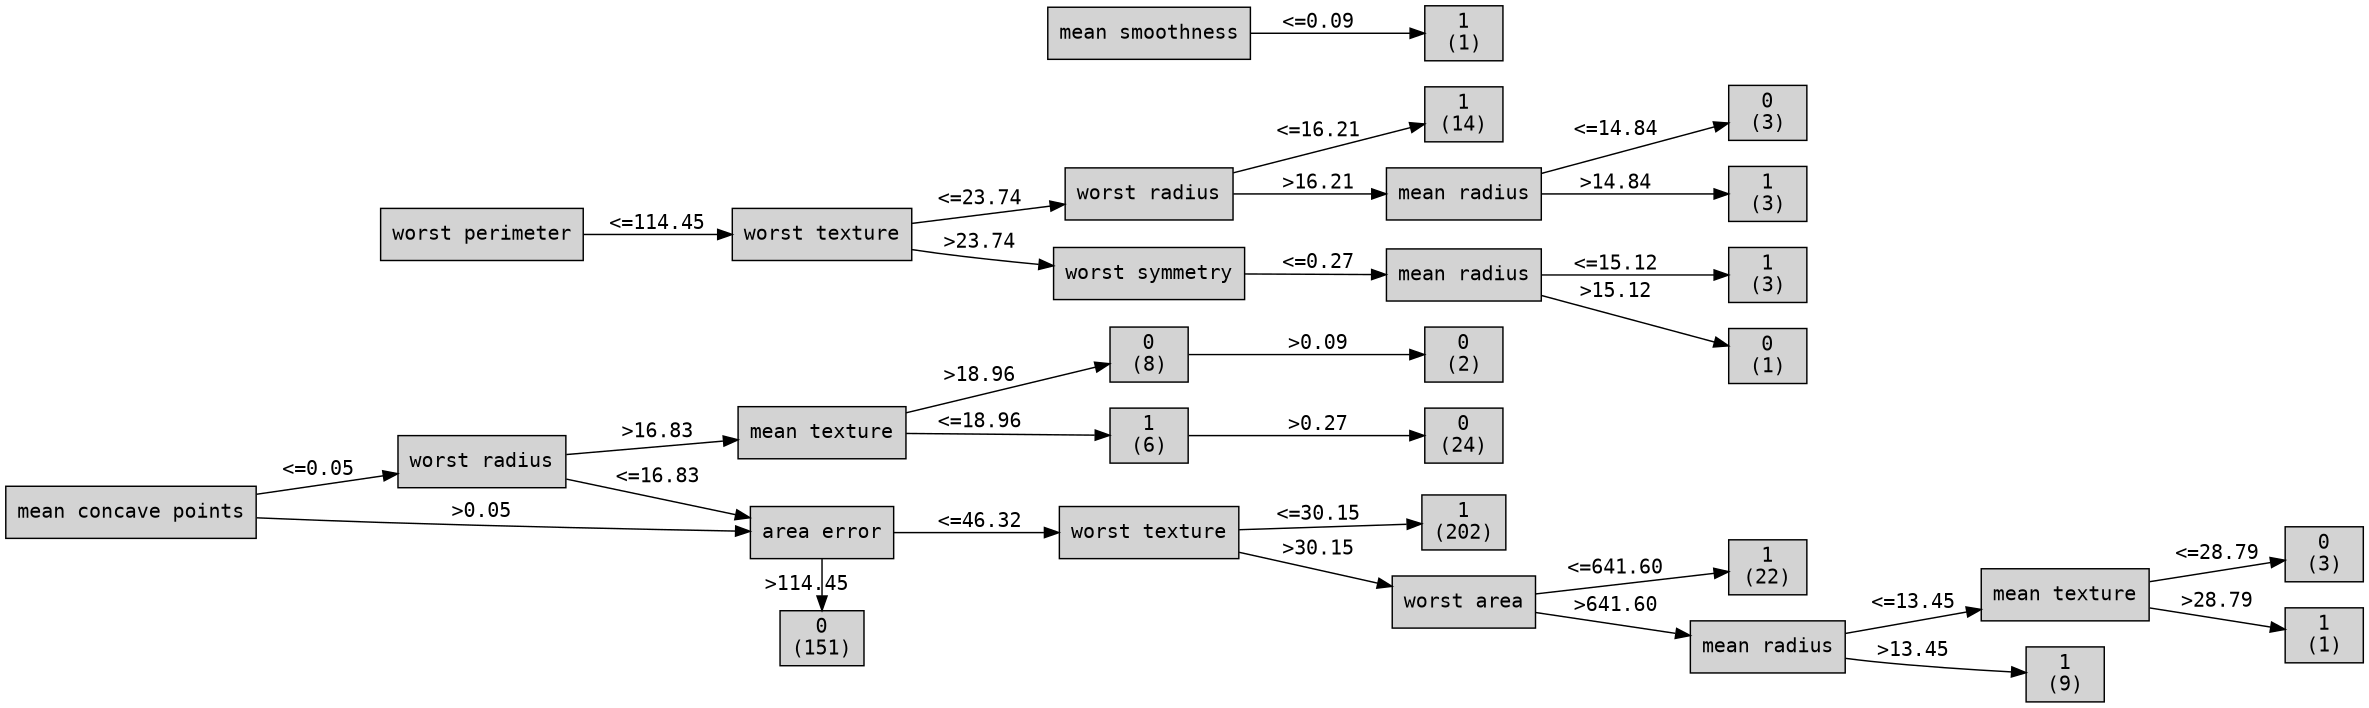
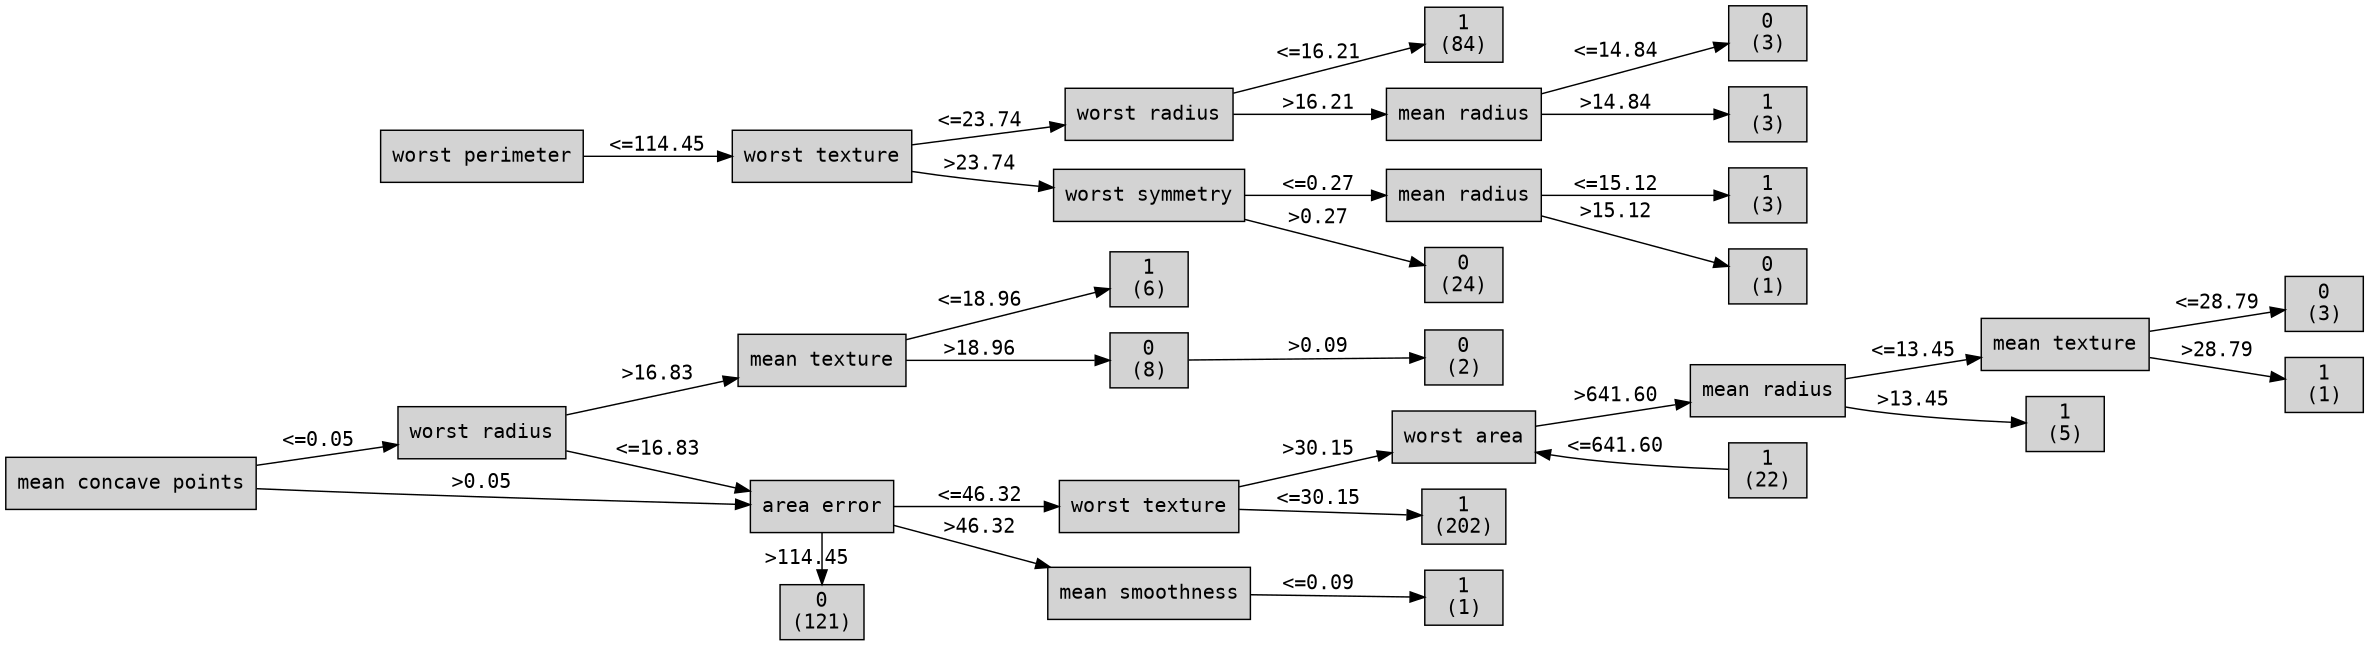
  digraph {
    fontname="DejaVu Sans Mono"
    rankdir=LR
    node [fontname="DejaVu Sans Mono" shape=box style=filled weight=5]
    edge [fontname="DejaVu Sans Mono"]
    n1 [label="mean concave points\n" weight=1]
    n2 [label="worst radius\n" weight=2]
    n3 [label="worst perimeter\n" weight=2]
    n4 [label="area error\n" weight=3]
    n5 [label="mean texture\n" weight=3]
    n6 [label="worst texture\n" weight=3]
-   n7 [label="0\n(151)\n" weight=3]
+   n7 [label="0\n(121)\n" weight=3]
    n8 [label="worst texture\n" weight=4]
    n9 [label="mean smoothness\n" weight=4]
    n10 [label="1\n(6)\n" weight=4]
    n11 [label="0\n(8)\n" weight=4]
    n12 [label="worst radius\n" weight=4]
    n13 [label="worst symmetry\n" weight=4]
    n14 [label="1\n(202)\n"]
    n15 [label="worst area\n"]
    n16 [label="1\n(1)\n"]
    n17 [label="0\n(2)\n"]
-   n18 [label="1\n(14)\n"]
+   n18 [label="1\n(84)\n"]
    n19 [label="mean radius\n"]
    n20 [label="mean radius\n"]
    n21 [label="0\n(24)\n"]
    n22 [label="1\n(22)\n" weight=6]
    n23 [label="mean radius\n" weight=6]
    n24 [label="0\n(3)\n" weight=6]
    n25 [label="1\n(3)\n" weight=6]
    n26 [label="1\n(3)\n" weight=6]
    n27 [label="0\n(1)\n" weight=6]
    n28 [label="mean texture\n" weight=7]
-   n29 [label="1\n(9)\n" weight=7]
+   n29 [label="1\n(5)\n" weight=7]
    n30 [label="0\n(3)\n" weight=8]
    n31 [label="1\n(1)\n" weight=8]
    subgraph sub_1 {
      rank=same
      n1
    }
    subgraph sub_2 {
      rank=same
      n2
      n3
    }
    subgraph sub_3 {
      rank=same
      n4
      n5
      n6
      n7
    }
    subgraph sub_4 {
      rank=same
      n8
      n9
      n10
      n11
      n12
      n13
    }
    subgraph sub_5 {
      rank=same
      n14
      n15
      n16
      n17
      n18
      n19
      n20
      n21
    }
    subgraph sub_6 {
      rank=same
      n22
      n23
      n24
      n25
      n26
      n27
    }
    subgraph sub_7 {
      rank=same
      n28
      n29
    }
    subgraph sub_8 {
      rank=same
      n30
      n31
    }
    n1 -> n2 [label="<=0.05"]
    n1 -> n4 [label=">0.05"]
    n2 -> n4 [label="<=16.83"]
    n2 -> n5 [label=">16.83"]
    n3 -> n6 [label="<=114.45"]
    n4 -> n7 [label=">114.45"]
    n4 -> n8 [label="<=46.32"]
+   n4 -> n9 [label=">46.32"]
    n5 -> n10 [label="<=18.96"]
    n5 -> n11 [label=">18.96"]
    n6 -> n12 [label="<=23.74"]
    n6 -> n13 [label=">23.74"]
    n8 -> n14 [label="<=30.15"]
    n8 -> n15 [label=">30.15"]
    n9 -> n16 [label="<=0.09"]
    n11 -> n17 [label=">0.09"]
    n12 -> n18 [label="<=16.21"]
    n12 -> n19 [label=">16.21"]
    n13 -> n20 [label="<=0.27"]
-   n10 -> n21 [label=">0.27"]
-   n15 -> n22 [label="<=641.60"]
+   n13 -> n21 [label=">0.27"]
+   n22 -> n15 [label="<=641.60"]
    n15 -> n23 [label=">641.60"]
    n19 -> n24 [label="<=14.84"]
    n19 -> n25 [label=">14.84"]
    n20 -> n26 [label="<=15.12"]
    n20 -> n27 [label=">15.12"]
    n23 -> n28 [label="<=13.45"]
    n23 -> n29 [label=">13.45"]
    n28 -> n30 [label="<=28.79"]
    n28 -> n31 [label=">28.79"]
  }
